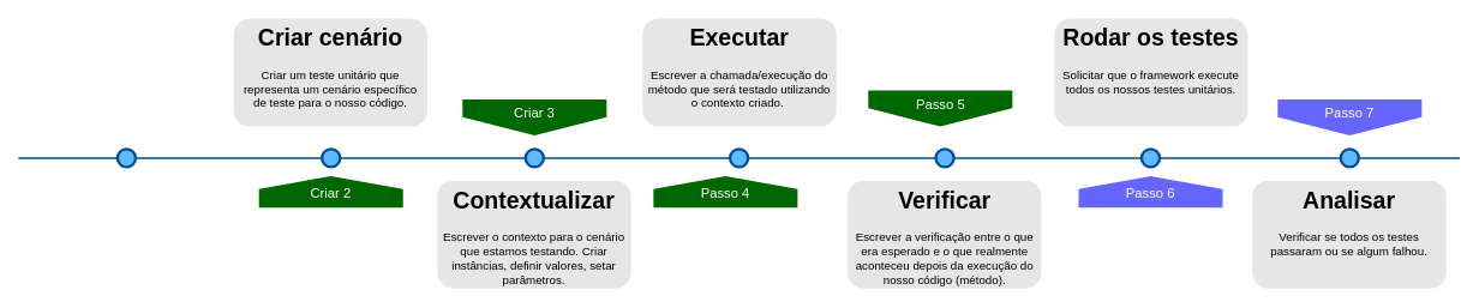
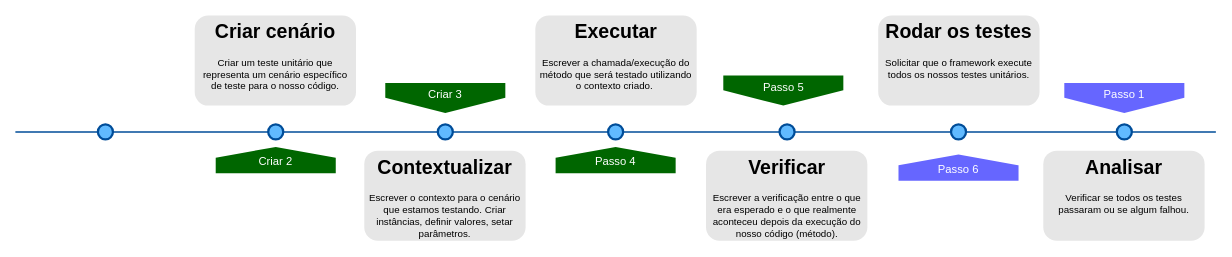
  <mxCell id="0" />
  <mxCell id="1" parent="0" />
  <mxCell id="2" value="" style="line;strokeWidth=2;html=1;fillColor=none;fontSize=28;fontColor=#004D99;strokeColor=#004D99;" parent="1" vertex="1"><mxGeometry x="20" y="170" width="1600" height="10" as="geometry" /></mxCell>
  <mxCell id="3" value="&lt;span&gt;Criar 3&lt;/span&gt;" style="shape=offPageConnector;whiteSpace=wrap;html=1;fillColor=#006600;fontSize=15;fontColor=#FFFFFF;size=0.509;verticalAlign=top;strokeColor=none;" parent="1" vertex="1"><mxGeometry x="513" y="110" width="160" height="40" as="geometry" /></mxCell>
  <mxCell id="4" value="&lt;span&gt;Criar 2&lt;/span&gt;" style="shape=offPageConnector;whiteSpace=wrap;html=1;fillColor=#006600;fontSize=15;fontColor=#FFFFFF;size=0.418;flipV=1;verticalAlign=bottom;strokeColor=none;spacingBottom=4;" parent="1" vertex="1"><mxGeometry x="287" y="195" width="160" height="35" as="geometry" /></mxCell>
- <mxCell id="5" value="&lt;span&gt;Passo 4&lt;/span&gt;" style="shape=offPageConnector;whiteSpace=wrap;html=1;fillColor=#006600;fontSize=15;fontColor=#FFFFFF;size=0.418;flipV=1;verticalAlign=bottom;strokeColor=none;spacingBottom=4;" parent="1" vertex="1"><mxGeometry x="725" y="195" width="160" height="35" as="geometry" /></mxCell>
+ <mxCell id="5" value="&lt;span&gt;Passo 4&lt;/span&gt;" style="shape=offPageConnector;whiteSpace=wrap;html=1;fillColor=#006600;fontSize=15;fontColor=#FFFFFF;size=0.418;flipV=1;verticalAlign=bottom;strokeColor=none;spacingBottom=4;" parent="1" vertex="1"><mxGeometry x="740" y="195" width="160" height="35" as="geometry" /></mxCell>
  <mxCell id="6" value="" style="ellipse;whiteSpace=wrap;html=1;fillColor=#61BAFF;fontSize=28;fontColor=#004D99;strokeWidth=3;strokeColor=#004D99;" parent="1" vertex="1"><mxGeometry x="130" y="165" width="20" height="20" as="geometry" /></mxCell>
  <mxCell id="7" value="" style="ellipse;whiteSpace=wrap;html=1;fillColor=#61BAFF;fontSize=28;fontColor=#004D99;strokeWidth=3;strokeColor=#004D99;" parent="1" vertex="1"><mxGeometry x="357" y="165" width="20" height="20" as="geometry" /></mxCell>
  <mxCell id="8" value="" style="ellipse;whiteSpace=wrap;html=1;fillColor=#61BAFF;fontSize=28;fontColor=#004D99;strokeWidth=3;strokeColor=#004D99;" parent="1" vertex="1"><mxGeometry x="583" y="165" width="20" height="20" as="geometry" /></mxCell>
  <mxCell id="9" value="" style="ellipse;whiteSpace=wrap;html=1;fillColor=#61BAFF;fontSize=28;fontColor=#004D99;strokeWidth=3;strokeColor=#004D99;" parent="1" vertex="1"><mxGeometry x="810" y="165" width="20" height="20" as="geometry" /></mxCell>
  <mxCell id="10" value="&lt;h1&gt;&lt;font style=&quot;font-size: 26px&quot;&gt;Criar cenário&lt;/font&gt;&lt;/h1&gt;&lt;p style=&quot;text-align: center&quot;&gt;Criar um teste unitário que representa um cenário específico de teste para o nosso código.&lt;/p&gt;" style="text;html=1;spacing=5;spacingTop=-20;whiteSpace=wrap;overflow=hidden;strokeColor=none;strokeWidth=3;fillColor=#E6E6E6;fontSize=13;fontColor=#000000;align=center;rounded=1;" parent="1" vertex="1"><mxGeometry x="259" y="20" width="215" height="120" as="geometry" /></mxCell>
  <mxCell id="11" value="&lt;h1&gt;Contextualizar&lt;/h1&gt;&lt;p style=&quot;text-align: center&quot;&gt;Escrever o contexto para o cenário que estamos testando. Criar instâncias, definir valores, setar parâmetros.&lt;/p&gt;" style="text;html=1;spacing=5;spacingTop=-20;whiteSpace=wrap;overflow=hidden;strokeColor=none;strokeWidth=3;fillColor=#E6E6E6;fontSize=13;fontColor=#000000;align=center;rounded=1;" parent="1" vertex="1"><mxGeometry x="485" y="200" width="215" height="120" as="geometry" /></mxCell>
  <mxCell id="12" value="&lt;h1&gt;Executar&lt;/h1&gt;&lt;div style=&quot;text-align: center&quot;&gt;Escrever a chamada/execução do método que será testado utilizando o contexto criado.&amp;nbsp;&lt;/div&gt;" style="text;html=1;spacing=5;spacingTop=-20;whiteSpace=wrap;overflow=hidden;strokeColor=none;strokeWidth=3;fillColor=#E6E6E6;fontSize=13;fontColor=#000000;align=center;rounded=1;" parent="1" vertex="1"><mxGeometry x="713" y="20" width="215" height="120" as="geometry" /></mxCell>
  <mxCell id="13" value="&lt;span&gt;Passo 5&lt;/span&gt;" style="shape=offPageConnector;whiteSpace=wrap;html=1;fillColor=#006600;fontSize=15;fontColor=#FFFFFF;size=0.509;verticalAlign=top;strokeColor=none;" parent="1" vertex="1"><mxGeometry x="963.5" y="100" width="160" height="40" as="geometry" /></mxCell>
  <mxCell id="14" value="" style="ellipse;whiteSpace=wrap;html=1;fillColor=#61BAFF;fontSize=28;fontColor=#004D99;strokeWidth=3;strokeColor=#004D99;" parent="1" vertex="1"><mxGeometry x="1038.5" y="165" width="20" height="20" as="geometry" /></mxCell>
  <mxCell id="15" value="&lt;h1&gt;Verificar&lt;/h1&gt;&lt;p&gt;Escrever a verificação entre o que era esperado e o que realmente aconteceu depois da execução do nosso código (método).&lt;/p&gt;" style="text;html=1;spacing=5;spacingTop=-20;whiteSpace=wrap;overflow=hidden;strokeColor=none;strokeWidth=3;fillColor=#E6E6E6;fontSize=13;fontColor=#000000;align=center;rounded=1;" parent="1" vertex="1"><mxGeometry x="940.5" y="200" width="215" height="120" as="geometry" /></mxCell>
- <mxCell id="16" value="&lt;span&gt;Passo 6&lt;/span&gt;" style="shape=offPageConnector;whiteSpace=wrap;html=1;fillColor=#6666FF;fontSize=15;fontColor=#FFFFFF;size=0.418;flipV=1;verticalAlign=bottom;strokeColor=none;spacingBottom=4;" parent="1" vertex="1"><mxGeometry x="1197" y="195" width="160" height="35" as="geometry" /></mxCell>
+ <mxCell id="16" value="&lt;span&gt;Passo 6&lt;/span&gt;" style="shape=offPageConnector;whiteSpace=wrap;html=1;fillColor=#6666FF;fontSize=15;fontColor=#FFFFFF;size=0.418;flipV=1;verticalAlign=bottom;strokeColor=none;spacingBottom=4;" parent="1" vertex="1"><mxGeometry x="1197" y="205" width="160" height="35" as="geometry" /></mxCell>
  <mxCell id="17" value="" style="ellipse;whiteSpace=wrap;html=1;fillColor=#61BAFF;fontSize=28;fontColor=#004D99;strokeWidth=3;strokeColor=#004D99;" parent="1" vertex="1"><mxGeometry x="1267" y="165" width="20" height="20" as="geometry" /></mxCell>
  <mxCell id="18" value="&lt;h1&gt;Rodar os testes&lt;/h1&gt;&lt;p&gt;Solicitar que o framework execute todos os nossos testes unitários.&lt;/p&gt;" style="text;html=1;spacing=5;spacingTop=-20;whiteSpace=wrap;overflow=hidden;strokeColor=none;strokeWidth=3;fillColor=#E6E6E6;fontSize=13;fontColor=#000000;align=center;rounded=1;" parent="1" vertex="1"><mxGeometry x="1170" y="20" width="215" height="120" as="geometry" /></mxCell>
- <mxCell id="19" value="&lt;span&gt;Passo 7&lt;/span&gt;" style="shape=offPageConnector;whiteSpace=wrap;html=1;fillColor=#6666FF;fontSize=15;fontColor=#FFFFFF;size=0.509;verticalAlign=top;strokeColor=none;" vertex="1" parent="1"><mxGeometry x="1418" y="110" width="160" height="40" as="geometry" /></mxCell>
+ <mxCell id="19" value="&lt;span&gt;Passo 1&lt;/span&gt;" style="shape=offPageConnector;whiteSpace=wrap;html=1;fillColor=#6666FF;fontSize=15;fontColor=#FFFFFF;size=0.509;verticalAlign=top;strokeColor=none;" vertex="1" parent="1"><mxGeometry x="1418" y="110" width="160" height="40" as="geometry" /></mxCell>
  <mxCell id="20" value="" style="ellipse;whiteSpace=wrap;html=1;fillColor=#61BAFF;fontSize=28;fontColor=#004D99;strokeWidth=3;strokeColor=#004D99;" vertex="1" parent="1"><mxGeometry x="1488" y="165" width="20" height="20" as="geometry" /></mxCell>
  <mxCell id="21" value="&lt;h1&gt;Analisar&lt;/h1&gt;&lt;p&gt;Verificar se todos os testes passaram ou se algum falhou.&lt;/p&gt;" style="text;html=1;spacing=5;spacingTop=-20;whiteSpace=wrap;overflow=hidden;strokeColor=none;strokeWidth=3;fillColor=#E6E6E6;fontSize=13;fontColor=#000000;align=center;rounded=1;" vertex="1" parent="1"><mxGeometry x="1390" y="200" width="215" height="120" as="geometry" /></mxCell>
